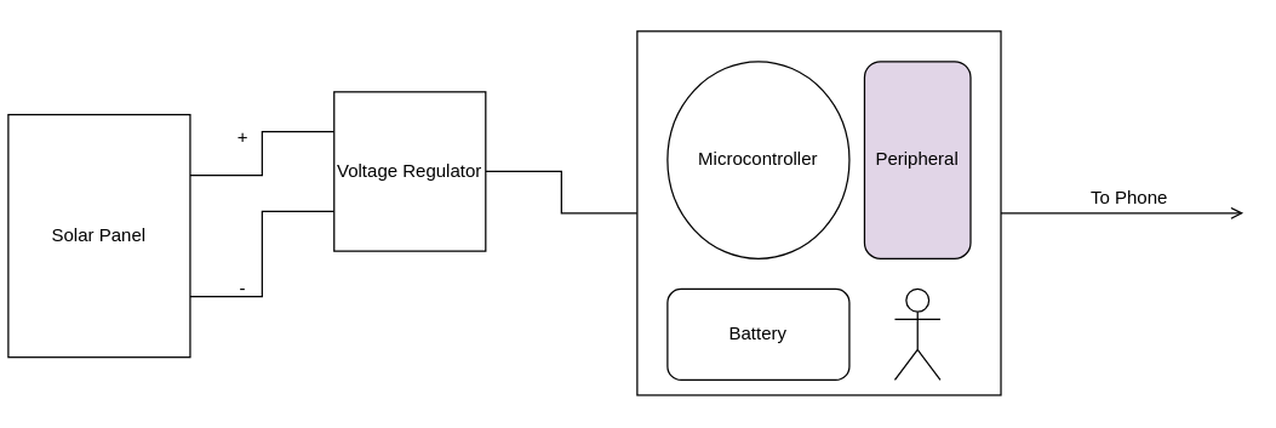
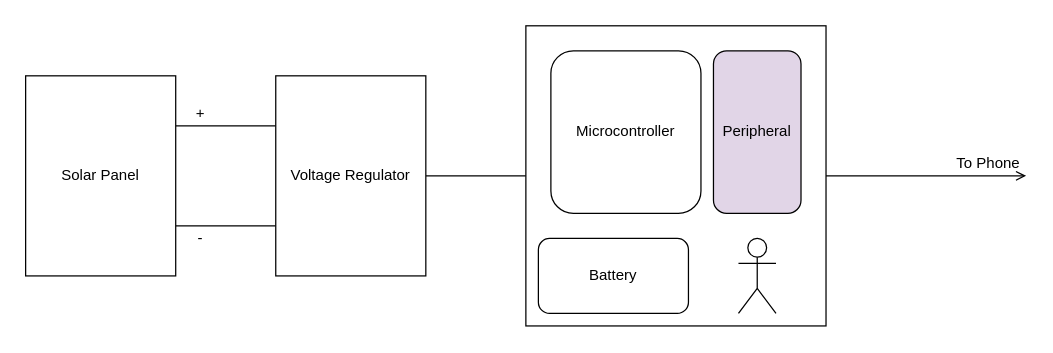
  <mxCell id="0" />
  <mxCell id="1" parent="0" />
  <mxCell id="2" style="edgeStyle=orthogonalEdgeStyle;rounded=0;orthogonalLoop=1;jettySize=auto;html=1;exitX=1;exitY=0.75;exitDx=0;exitDy=0;entryX=0;entryY=0.75;entryDx=0;entryDy=0;endArrow=none;endFill=0;" edge="1" parent="1" source="4" target="6"><mxGeometry relative="1" as="geometry" /></mxCell>
  <mxCell id="3" style="edgeStyle=orthogonalEdgeStyle;rounded=0;orthogonalLoop=1;jettySize=auto;html=1;exitX=1;exitY=0.25;exitDx=0;exitDy=0;entryX=0;entryY=0.25;entryDx=0;entryDy=0;endArrow=none;endFill=0;" edge="1" parent="1" source="4" target="6"><mxGeometry relative="1" as="geometry" /></mxCell>
- <mxCell id="4" value="Solar Panel" style="rounded=0;whiteSpace=wrap;html=1;" vertex="1" parent="1"><mxGeometry x="5" y="75" width="120" height="160" as="geometry" /></mxCell>
+ <mxCell id="4" value="Solar Panel" style="rounded=0;whiteSpace=wrap;html=1;" vertex="1" parent="1"><mxGeometry x="20" y="60" width="120" height="160" as="geometry" /></mxCell>
  <mxCell id="5" style="edgeStyle=orthogonalEdgeStyle;rounded=0;orthogonalLoop=1;jettySize=auto;html=1;exitX=1;exitY=0.5;exitDx=0;exitDy=0;entryX=0;entryY=0.5;entryDx=0;entryDy=0;endArrow=none;endFill=0;" edge="1" parent="1" source="6" target="8"><mxGeometry relative="1" as="geometry" /></mxCell>
- <mxCell id="6" value="Voltage Regulator" style="rounded=0;whiteSpace=wrap;html=1;" vertex="1" parent="1"><mxGeometry x="220" y="60" width="100" height="105" as="geometry" /></mxCell>
+ <mxCell id="6" value="Voltage Regulator" style="rounded=0;whiteSpace=wrap;html=1;" vertex="1" parent="1"><mxGeometry x="220" y="60" width="120" height="160" as="geometry" /></mxCell>
  <mxCell id="7" style="edgeStyle=orthogonalEdgeStyle;rounded=0;orthogonalLoop=1;jettySize=auto;html=1;exitX=1;exitY=0.5;exitDx=0;exitDy=0;endArrow=open;endFill=0;" edge="1" parent="1" source="8"><mxGeometry relative="1" as="geometry"><mxPoint x="820" y="140" as="targetPoint" /></mxGeometry></mxCell>
  <mxCell id="8" value="" style="whiteSpace=wrap;html=1;aspect=fixed;" vertex="1" parent="1"><mxGeometry x="420" y="20" width="240" height="240" as="geometry" /></mxCell>
- <mxCell id="9" value="Microcontroller" style="ellipse;whiteSpace=wrap;html=1;" vertex="1" parent="1"><mxGeometry x="440" y="40" width="120" height="130" as="geometry" /></mxCell>
- <mxCell id="10" value="Battery" style="rounded=1;whiteSpace=wrap;html=1;" vertex="1" parent="1"><mxGeometry x="440" y="190" width="120" height="60" as="geometry" /></mxCell>
+ <mxCell id="9" value="Microcontroller" style="rounded=1;whiteSpace=wrap;html=1;" vertex="1" parent="1"><mxGeometry x="440" y="40" width="120" height="130" as="geometry" /></mxCell>
+ <mxCell id="10" value="Battery" style="rounded=1;whiteSpace=wrap;html=1;" vertex="1" parent="1"><mxGeometry x="430" y="190" width="120" height="60" as="geometry" /></mxCell>
  <mxCell id="11" value="Peripheral" style="rounded=1;whiteSpace=wrap;html=1;fillColor=#e1d5e7;" vertex="1" parent="1"><mxGeometry x="570" y="40" width="70" height="130" as="geometry" /></mxCell>
  <mxCell id="12" value="" style="shape=umlActor;verticalLabelPosition=bottom;labelBackgroundColor=#ffffff;verticalAlign=top;html=1;outlineConnect=0;" vertex="1" parent="1"><mxGeometry x="590" y="190" width="30" height="60" as="geometry" /></mxCell>
- <mxCell id="13" value="To Phone" style="text;html=1;strokeColor=none;fillColor=none;align=center;verticalAlign=middle;whiteSpace=wrap;rounded=0;" vertex="1" parent="1"><mxGeometry x="700" y="120" width="90" height="20" as="geometry" /></mxCell>
+ <mxCell id="13" value="To Phone" style="text;html=1;strokeColor=none;fillColor=none;align=center;verticalAlign=middle;whiteSpace=wrap;rounded=0;" vertex="1" parent="1"><mxGeometry x="745" y="120" width="90" height="20" as="geometry" /></mxCell>
  <mxCell id="14" value="+" style="text;html=1;strokeColor=none;fillColor=none;align=center;verticalAlign=middle;whiteSpace=wrap;rounded=0;" vertex="1" parent="1"><mxGeometry x="140" y="80" width="40" height="20" as="geometry" /></mxCell>
  <mxCell id="15" value="-" style="text;html=1;strokeColor=none;fillColor=none;align=center;verticalAlign=middle;whiteSpace=wrap;rounded=0;" vertex="1" parent="1"><mxGeometry x="140" y="180" width="40" height="20" as="geometry" /></mxCell>
